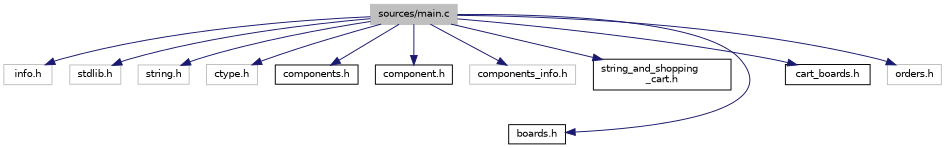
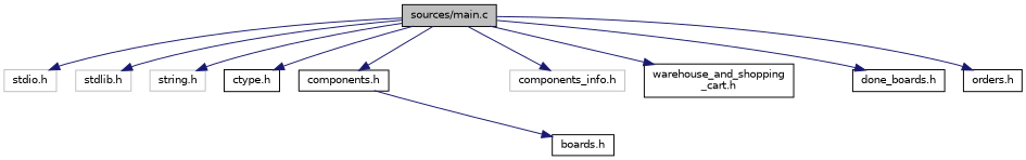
  digraph {
    node [color=black fillcolor=white fontname=Helvetica fontsize=10 shape=record style=filled]
    edge [color=midnightblue fontname=Helvetica fontsize=10 labelfontname=Helvetica labelfontsize=10 style=solid]
-   n1 [color=grey75 fillcolor=grey75 fontcolor=black height=0.2 label="sources/main.c" width=0.4]
-   n2 [color=grey75 height=0.2 label="info.h" width=0.4]
+   n1 [fillcolor=grey75 fontcolor=black height=0.2 label="sources/main.c" width=0.4]
+   n2 [color=grey75 height=0.2 label="stdio.h" width=0.4]
    n3 [color=grey75 height=0.2 label="stdlib.h" width=0.4]
    n4 [color=grey75 height=0.2 label="string.h" width=0.4]
-   n5 [color=grey75 height=0.2 label="ctype.h" width=0.4]
+   n5 [height=0.2 label="ctype.h" width=0.4]
    n6 [height=0.2 label="components.h" width=0.4]
-   n7 [height=0.2 label="component.h" width=0.4]
    n8 [color=grey75 height=0.2 label="components_info.h" width=0.4]
-   n9 [height=0.2 label="string_and_shopping\l_cart.h" width=0.4]
+   n9 [height=0.2 label="warehouse_and_shopping\l_cart.h" width=0.4]
    n10 [height=0.2 label="boards.h" width=0.4]
-   n11 [height=0.2 label="cart_boards.h" width=0.4]
-   n12 [color=grey75 height=0.2 label="orders.h" width=0.4]
+   n11 [height=0.2 label="done_boards.h" width=0.4]
+   n12 [height=0.2 label="orders.h" width=0.4]
    n1 -> n2
    n1 -> n3
    n1 -> n4
    n1 -> n5
    n1 -> n6
-   n1 -> n7
    n1 -> n8
    n1 -> n9
-   n1 -> n10
+   n6 -> n10
    n1 -> n11
    n1 -> n12
  }
